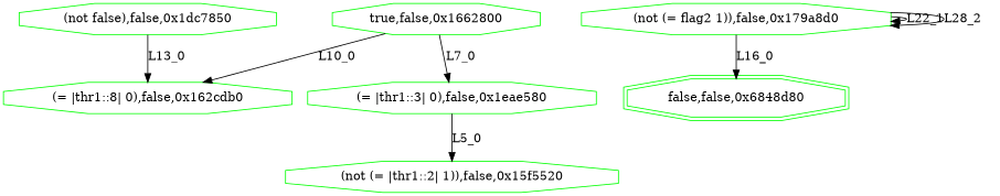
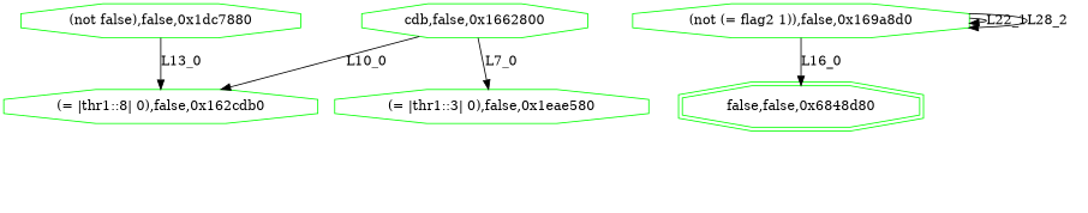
  digraph {
    node [color=green shape=octagon]
-   n1 [label="(not false),false,0x1dc7850"]
+   n1 [label="(not false),false,0x1dc7880"]
    n2 [label="(= |thr1::8| 0),false,0x162cdb0"]
-   n3 [label="true,false,0x1662800"]
+   n3 [label="cdb,false,0x1662800"]
    n4 [label="(= |thr1::3| 0),false,0x1eae580"]
-   n5 [label="(not (= |thr1::2| 1)),false,0x15f5520"]
-   n6 [label="(not (= flag2 1)),false,0x179a8d0"]
+   n6 [label="(not (= flag2 1)),false,0x169a8d0"]
    n7 [label="false,false,0x6848d80" shape=doubleoctagon]
    n1 -> n2 [label=L13_0]
    n3 -> n2 [label=L10_0]
    n3 -> n4 [label=L7_0]
-   n4 -> n5 [label=L5_0]
    n6 -> n6 [label=L22_1]
    n6 -> n6 [label=L28_2]
    n6 -> n7 [label=L16_0]
  }
